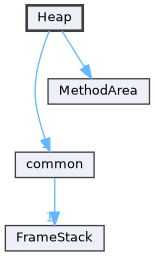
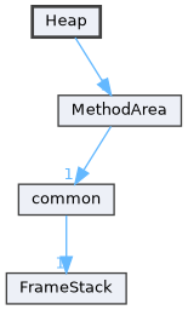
  digraph {
    compound=true
    node [color=grey25 fillcolor="#edf0f7" fontname=Helvetica fontsize=10 shape=box style=filled]
    edge [color=steelblue1 fontcolor=steelblue1 fontname=Helvetica fontsize=10 headlabel=1 labeldistance=1.5 labelfontname=Helvetica labelfontsize=10]
    n1 [height=0.2 label=Heap style="filled,bold" width=0.4]
    n2 [height=0.2 label=common width=0.4]
    n3 [height=0.2 label=MethodArea width=0.4]
    n4 [height=0.2 label=FrameStack width=0.4]
-   n1 -> n2
+   n3 -> n2
    n1 -> n3
    n2 -> n4
  }
